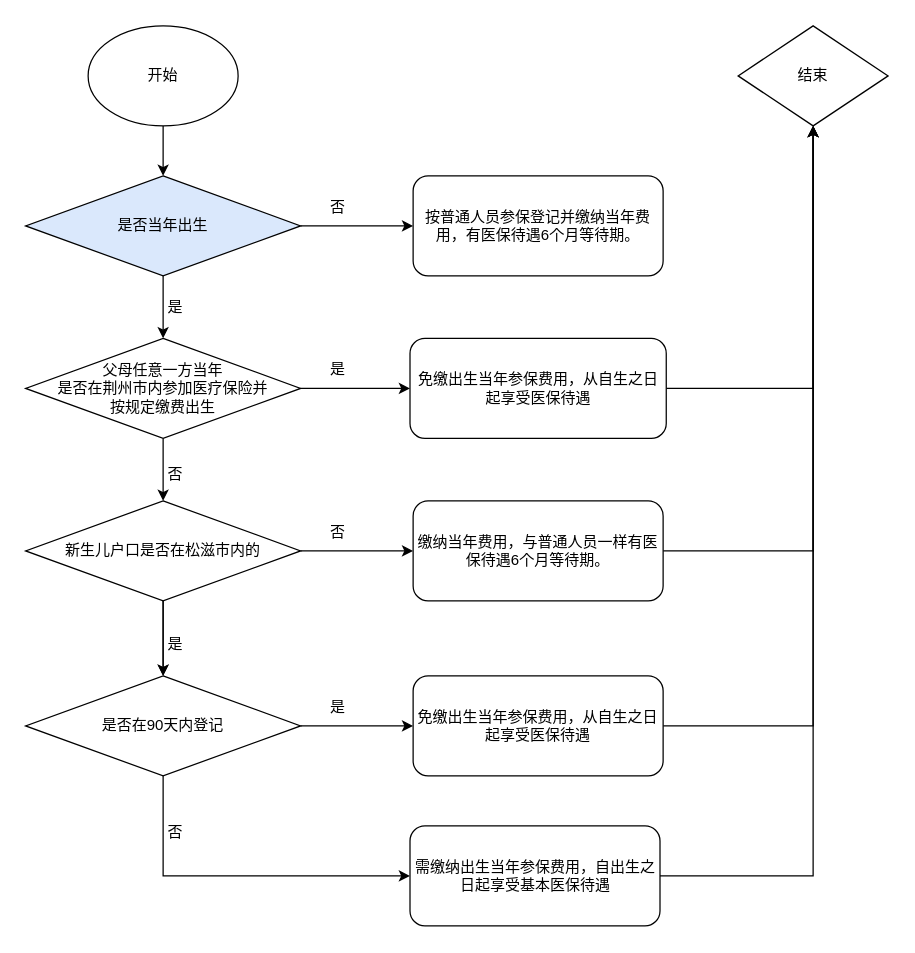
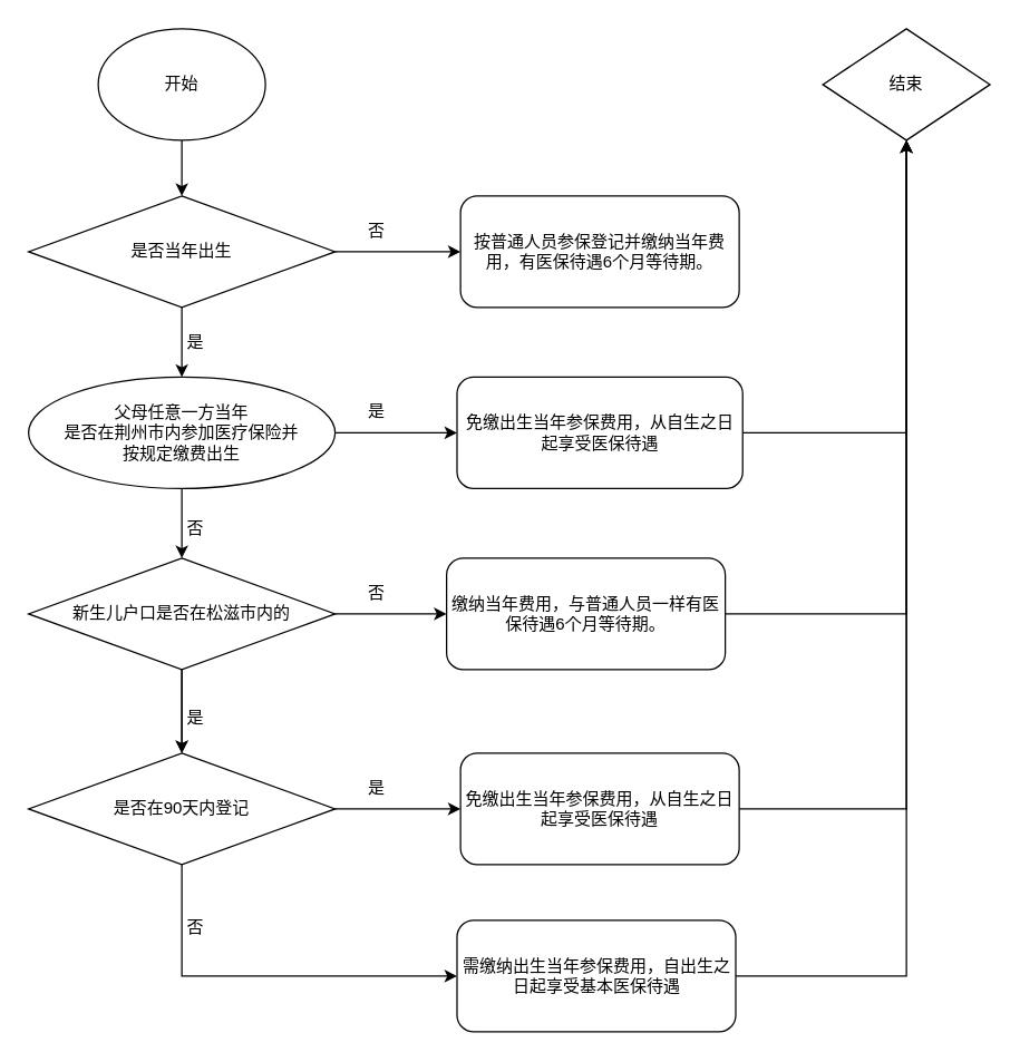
  <mxCell id="0" />
  <mxCell id="1" parent="0" />
  <mxCell id="2" style="edgeStyle=orthogonalEdgeStyle;rounded=0;orthogonalLoop=1;jettySize=auto;html=1;exitX=0.5;exitY=1;exitDx=0;exitDy=0;entryX=0.5;entryY=0;entryDx=0;entryDy=0;" parent="1" source="3" target="6" edge="1"><mxGeometry relative="1" as="geometry" /></mxCell>
  <mxCell id="3" value="开始" style="ellipse;whiteSpace=wrap;html=1;" parent="1" vertex="1"><mxGeometry x="70" y="20" width="120" height="80" as="geometry" /></mxCell>
  <mxCell id="4" style="edgeStyle=orthogonalEdgeStyle;rounded=0;orthogonalLoop=1;jettySize=auto;html=1;exitX=0.5;exitY=1;exitDx=0;exitDy=0;entryX=0.5;entryY=0;entryDx=0;entryDy=0;" parent="1" source="6" target="9" edge="1"><mxGeometry relative="1" as="geometry" /></mxCell>
  <mxCell id="5" style="edgeStyle=orthogonalEdgeStyle;rounded=0;orthogonalLoop=1;jettySize=auto;html=1;exitX=1;exitY=0.5;exitDx=0;exitDy=0;entryX=0;entryY=0.5;entryDx=0;entryDy=0;" parent="1" source="6" target="20" edge="1"><mxGeometry relative="1" as="geometry" /></mxCell>
- <mxCell id="6" value="是否当年出生" style="rhombus;whiteSpace=wrap;html=1;fillColor=#dae8fc;" parent="1" vertex="1"><mxGeometry x="20" y="140" width="220" height="80" as="geometry" /></mxCell>
+ <mxCell id="6" value="是否当年出生" style="rhombus;whiteSpace=wrap;html=1;" parent="1" vertex="1"><mxGeometry x="20" y="140" width="220" height="80" as="geometry" /></mxCell>
  <mxCell id="7" style="edgeStyle=orthogonalEdgeStyle;rounded=0;orthogonalLoop=1;jettySize=auto;html=1;entryX=0.5;entryY=0;entryDx=0;entryDy=0;" parent="1" source="9" target="31" edge="1"><mxGeometry relative="1" as="geometry" /></mxCell>
  <mxCell id="8" style="edgeStyle=orthogonalEdgeStyle;rounded=0;orthogonalLoop=1;jettySize=auto;html=1;exitX=1;exitY=0.5;exitDx=0;exitDy=0;entryX=0;entryY=0.5;entryDx=0;entryDy=0;" edge="1" parent="1" source="9" target="19"><mxGeometry relative="1" as="geometry" /></mxCell>
- <mxCell id="9" value="&lt;div&gt;父母任意一方当年&lt;/div&gt;&lt;div&gt;是否在荆州市内参加医疗保险并&lt;/div&gt;&lt;div&gt;按规定缴费出生&lt;/div&gt;" style="rhombus;whiteSpace=wrap;html=1;" parent="1" vertex="1"><mxGeometry x="20" y="270" width="220" height="80" as="geometry" /></mxCell>
+ <mxCell id="9" value="&lt;div&gt;父母任意一方当年&lt;/div&gt;&lt;div&gt;是否在荆州市内参加医疗保险并&lt;/div&gt;&lt;div&gt;按规定缴费出生&lt;/div&gt;" style="ellipse;whiteSpace=wrap;html=1;" parent="1" vertex="1"><mxGeometry x="20" y="270" width="220" height="80" as="geometry" /></mxCell>
  <mxCell id="10" style="edgeStyle=orthogonalEdgeStyle;rounded=0;orthogonalLoop=1;jettySize=auto;html=1;exitX=0.5;exitY=1;exitDx=0;exitDy=0;entryX=0.5;entryY=0;entryDx=0;entryDy=0;" parent="1" source="31" target="14" edge="1"><mxGeometry relative="1" as="geometry" /></mxCell>
  <mxCell id="11" style="edgeStyle=orthogonalEdgeStyle;rounded=0;orthogonalLoop=1;jettySize=auto;html=1;exitX=1;exitY=0.5;exitDx=0;exitDy=0;entryX=0;entryY=0.5;entryDx=0;entryDy=0;" parent="1" source="31" target="22" edge="1"><mxGeometry relative="1" as="geometry" /></mxCell>
  <mxCell id="12" style="edgeStyle=orthogonalEdgeStyle;rounded=0;orthogonalLoop=1;jettySize=auto;html=1;exitX=0.5;exitY=1;exitDx=0;exitDy=0;entryX=0;entryY=0.5;entryDx=0;entryDy=0;" parent="1" source="14" target="16" edge="1"><mxGeometry relative="1" as="geometry" /></mxCell>
  <mxCell id="13" style="edgeStyle=orthogonalEdgeStyle;rounded=0;orthogonalLoop=1;jettySize=auto;html=1;exitX=1;exitY=0.5;exitDx=0;exitDy=0;entryX=0;entryY=0.5;entryDx=0;entryDy=0;" edge="1" parent="1" source="14" target="34"><mxGeometry relative="1" as="geometry" /></mxCell>
  <mxCell id="14" value="是否在90天内登记" style="rhombus;whiteSpace=wrap;html=1;" parent="1" vertex="1"><mxGeometry x="20" y="540" width="220" height="80" as="geometry" /></mxCell>
  <mxCell id="15" style="edgeStyle=orthogonalEdgeStyle;rounded=0;orthogonalLoop=1;jettySize=auto;html=1;exitX=1;exitY=0.5;exitDx=0;exitDy=0;entryX=0.5;entryY=1;entryDx=0;entryDy=0;" edge="1" parent="1" source="16" target="23"><mxGeometry relative="1" as="geometry" /></mxCell>
  <mxCell id="16" value="需缴纳出生当年参保费用，自出生之日起享受基本医保待遇" style="rounded=1;whiteSpace=wrap;html=1;" parent="1" vertex="1"><mxGeometry x="327.5" y="660" width="200" height="80" as="geometry" /></mxCell>
  <mxCell id="17" style="edgeStyle=orthogonalEdgeStyle;rounded=0;orthogonalLoop=1;jettySize=auto;html=1;exitX=0.5;exitY=1;exitDx=0;exitDy=0;entryX=0.5;entryY=0;entryDx=0;entryDy=0;" parent="1" source="31" target="14" edge="1"><mxGeometry relative="1" as="geometry" /></mxCell>
  <mxCell id="18" style="edgeStyle=orthogonalEdgeStyle;rounded=0;orthogonalLoop=1;jettySize=auto;html=1;exitX=1;exitY=0.5;exitDx=0;exitDy=0;entryX=0.5;entryY=1;entryDx=0;entryDy=0;" edge="1" parent="1" source="19" target="23"><mxGeometry relative="1" as="geometry" /></mxCell>
  <mxCell id="19" value="免缴出生当年参保费用，从自生之日起享受医保待遇" style="rounded=1;whiteSpace=wrap;html=1;" parent="1" vertex="1"><mxGeometry x="327.5" y="270" width="205" height="80" as="geometry" /></mxCell>
  <mxCell id="20" value="按普通人员参保登记并缴纳当年费用，有医保待遇6个月等待期。" style="rounded=1;whiteSpace=wrap;html=1;" parent="1" vertex="1"><mxGeometry x="330" y="140" width="200" height="80" as="geometry" /></mxCell>
  <mxCell id="21" style="edgeStyle=orthogonalEdgeStyle;rounded=0;orthogonalLoop=1;jettySize=auto;html=1;exitX=1;exitY=0.5;exitDx=0;exitDy=0;entryX=0.5;entryY=1;entryDx=0;entryDy=0;" edge="1" parent="1" source="22" target="23"><mxGeometry relative="1" as="geometry" /></mxCell>
- <mxCell id="22" value="缴纳当年费用，与普通人员一样有医保待遇6个月等待期。" style="rounded=1;whiteSpace=wrap;html=1;" parent="1" vertex="1"><mxGeometry x="330" y="400" width="200" height="80" as="geometry" /></mxCell>
+ <mxCell id="22" value="缴纳当年费用，与普通人员一样有医保待遇6个月等待期。" style="rounded=1;whiteSpace=wrap;html=1;" parent="1" vertex="1"><mxGeometry x="320" y="400" width="200" height="80" as="geometry" /></mxCell>
  <mxCell id="23" value="结束" style="rhombus;whiteSpace=wrap;html=1;" parent="1" vertex="1"><mxGeometry x="590" y="20" width="120" height="80" as="geometry" /></mxCell>
  <mxCell id="24" value="否" style="text;html=1;strokeColor=none;fillColor=none;align=center;verticalAlign=middle;whiteSpace=wrap;rounded=0;" parent="1" vertex="1"><mxGeometry x="240" y="410" width="60" height="30" as="geometry" /></mxCell>
  <mxCell id="25" value="否" style="text;html=1;strokeColor=none;fillColor=none;align=center;verticalAlign=middle;whiteSpace=wrap;rounded=0;" parent="1" vertex="1"><mxGeometry x="240" y="150" width="60" height="30" as="geometry" /></mxCell>
  <mxCell id="26" value="否" style="text;html=1;strokeColor=none;fillColor=none;align=center;verticalAlign=middle;whiteSpace=wrap;rounded=0;" parent="1" vertex="1"><mxGeometry x="110" y="364" width="60" height="30" as="geometry" /></mxCell>
  <mxCell id="27" value="否" style="text;html=1;strokeColor=none;fillColor=none;align=center;verticalAlign=middle;whiteSpace=wrap;rounded=0;" parent="1" vertex="1"><mxGeometry x="110" y="650" width="60" height="30" as="geometry" /></mxCell>
  <mxCell id="28" value="是" style="text;html=1;strokeColor=none;fillColor=none;align=center;verticalAlign=middle;whiteSpace=wrap;rounded=0;" parent="1" vertex="1"><mxGeometry x="110" y="500" width="60" height="30" as="geometry" /></mxCell>
  <mxCell id="29" value="是" style="text;html=1;strokeColor=none;fillColor=none;align=center;verticalAlign=middle;whiteSpace=wrap;rounded=0;" parent="1" vertex="1"><mxGeometry x="240" y="550" width="60" height="30" as="geometry" /></mxCell>
  <mxCell id="30" value="是" style="text;html=1;strokeColor=none;fillColor=none;align=center;verticalAlign=middle;whiteSpace=wrap;rounded=0;" parent="1" vertex="1"><mxGeometry x="110" y="230" width="60" height="30" as="geometry" /></mxCell>
  <mxCell id="31" value="新生儿户口是否在松滋市内的" style="rhombus;whiteSpace=wrap;html=1;" parent="1" vertex="1"><mxGeometry x="20" y="400" width="220" height="80" as="geometry" /></mxCell>
  <mxCell id="32" value="是" style="text;html=1;strokeColor=none;fillColor=none;align=center;verticalAlign=middle;whiteSpace=wrap;rounded=0;" vertex="1" parent="1"><mxGeometry x="240" y="280" width="60" height="30" as="geometry" /></mxCell>
  <mxCell id="33" style="edgeStyle=orthogonalEdgeStyle;rounded=0;orthogonalLoop=1;jettySize=auto;html=1;exitX=1;exitY=0.5;exitDx=0;exitDy=0;" edge="1" parent="1" source="34" target="23"><mxGeometry relative="1" as="geometry" /></mxCell>
  <mxCell id="34" value="免缴出生当年参保费用，从自生之日起享受医保待遇" style="rounded=1;whiteSpace=wrap;html=1;" vertex="1" parent="1"><mxGeometry x="330" y="540" width="200" height="80" as="geometry" /></mxCell>
